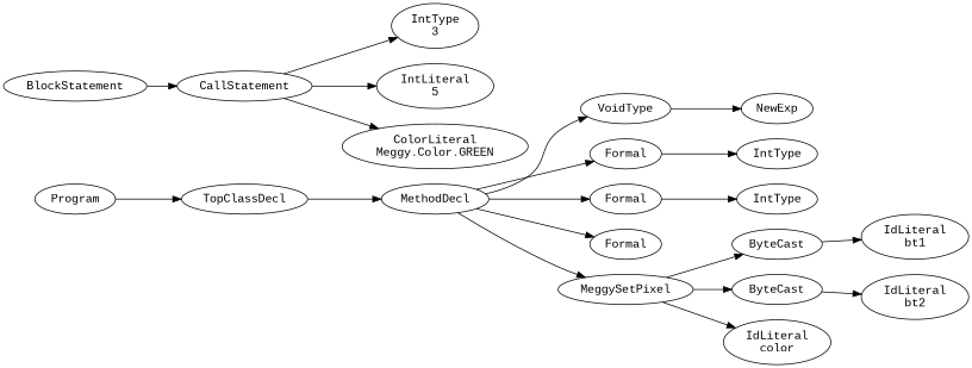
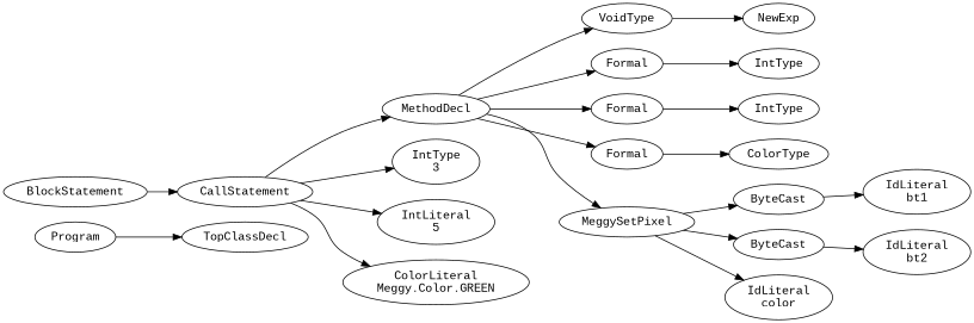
  digraph {
    fontname="Liberation Mono"
    rankdir=LR
    node [fontname="Liberation Mono"]
    edge [fontname="Liberation Mono"]
    n1 [label=Program]
    n2 [label=TopClassDecl]
    n3 [label=MethodDecl]
    n4 [label=BlockStatement]
    n5 [label=CallStatement]
    n6 [label="IntType\n3"]
    n7 [label="IntLiteral\n5"]
    n8 [label="ColorLiteral\nMeggy.Color.GREEN"]
    n9 [label=NewExp]
    n10 [label=VoidType]
    n11 [label=Formal]
    n12 [label=Formal]
    n13 [label=Formal]
    n14 [label=MeggySetPixel]
    n15 [label=IntType]
    n16 [label=IntType]
+   n17 [label=ColorType]
    n18 [label=ByteCast]
    n19 [label=ByteCast]
    n20 [label="IdLiteral\ncolor"]
    n21 [label="IdLiteral\nbt1"]
    n22 [label="IdLiteral\nbt2"]
    n1 -> n2
-   n2 -> n3
+   n5 -> n3
    n3 -> n10
    n3 -> n11
    n3 -> n12
    n3 -> n13
    n3 -> n14
    n4 -> n5
    n5 -> n6
    n5 -> n7
    n5 -> n8
    n10 -> n9
    n11 -> n15
    n12 -> n16
+   n13 -> n17
    n14 -> n18
    n14 -> n19
    n14 -> n20
    n18 -> n21
    n19 -> n22
  }
